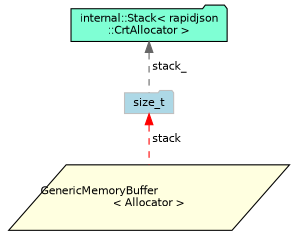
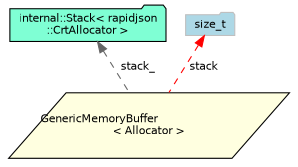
  digraph {
    node [color=black fontname=Helvetica fontsize=10 shape=folder style=filled]
    edge [dir=back fontname=Helvetica fontsize=10 labelfontname=Helvetica labelfontsize=10 style=dashed]
    n1 [fillcolor=lightyellow fontcolor=black height=0.2 label="GenericMemoryBuffer\l\< Allocator \>" shape=parallelogram width=0.4]
    n2 [fillcolor=aquamarine height=0.2 label="internal::Stack\< rapidjson\l::CrtAllocator \>" width=0.4]
    n3 [color=grey75 fillcolor=lightblue height=0.2 label=size_t width=0.4]
-   n2 -> n3 [color=gray40 label=" stack_"]
+   n2 -> n1 [color=gray40 label=" stack_"]
    n3 -> n1 [color=red label=" stack"]
  }
